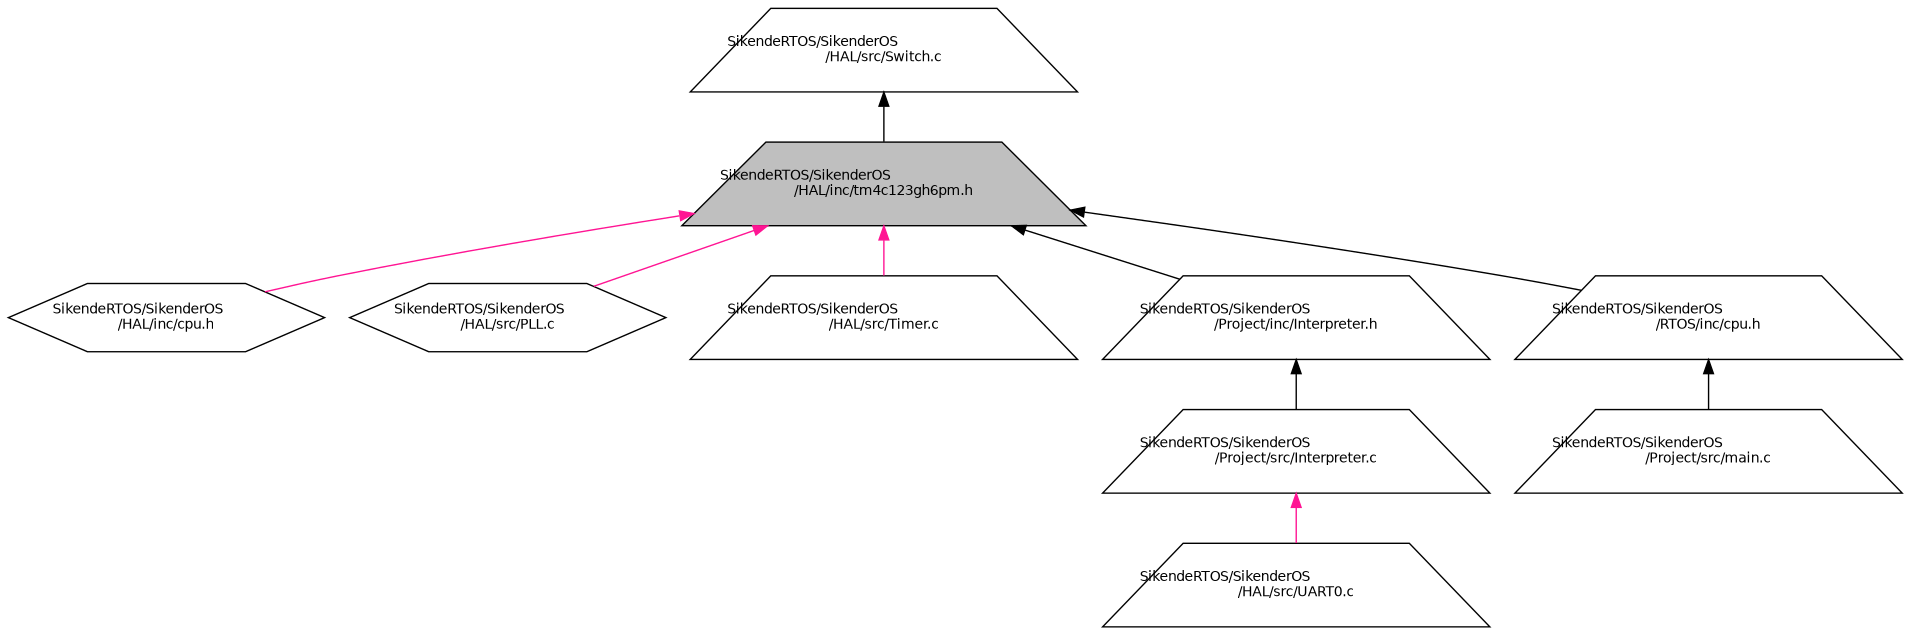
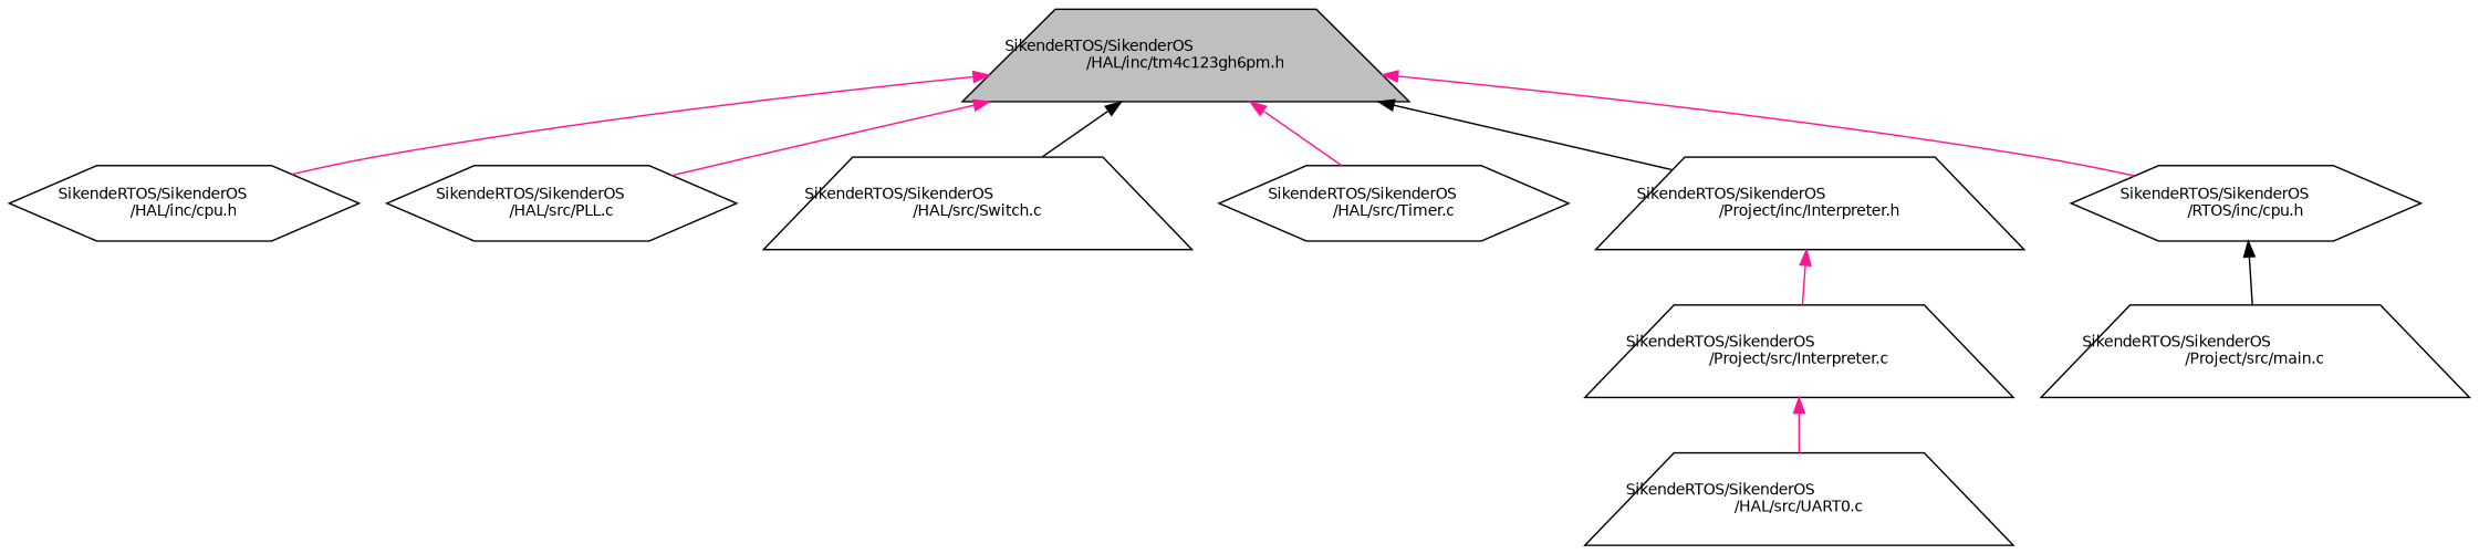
  digraph {
    node [color=black fillcolor=white fontname=Helvetica fontsize=10 shape=trapezium style=filled]
    edge [color=deeppink dir=back fontname=Helvetica fontsize=10 labelfontname=Helvetica labelfontsize=10 style=solid]
    n1 [fillcolor=grey75 fontcolor=black height=0.2 label="SikendeRTOS/SikenderOS\l/HAL/inc/tm4c123gh6pm.h" width=0.4]
    n2 [height=0.2 label="SikendeRTOS/SikenderOS\l/HAL/inc/cpu.h" shape=hexagon width=0.4]
    n3 [height=0.2 label="SikendeRTOS/SikenderOS\l/HAL/src/PLL.c" shape=hexagon width=0.4]
    n4 [height=0.2 label="SikendeRTOS/SikenderOS\l/HAL/src/Switch.c" width=0.4]
-   n5 [height=0.2 label="SikendeRTOS/SikenderOS\l/HAL/src/Timer.c" width=0.4]
+   n5 [height=0.2 label="SikendeRTOS/SikenderOS\l/HAL/src/Timer.c" shape=hexagon width=0.4]
    n6 [height=0.2 label="SikendeRTOS/SikenderOS\l/Project/inc/Interpreter.h" width=0.4]
-   n7 [height=0.2 label="SikendeRTOS/SikenderOS\l/RTOS/inc/cpu.h" width=0.4]
+   n7 [height=0.2 label="SikendeRTOS/SikenderOS\l/RTOS/inc/cpu.h" shape=hexagon width=0.4]
    n8 [height=0.2 label="SikendeRTOS/SikenderOS\l/HAL/src/UART0.c" width=0.4]
    n9 [height=0.2 label="SikendeRTOS/SikenderOS\l/Project/src/Interpreter.c" width=0.4]
    n10 [height=0.2 label="SikendeRTOS/SikenderOS\l/Project/src/main.c" width=0.4]
    n1 -> n2
    n1 -> n3
-   n4 -> n1 [color=black]
+   n1 -> n4 [color=black]
    n1 -> n5
    n1 -> n6 [color=black]
-   n1 -> n7 [color=black]
-   n6 -> n9 [color=black]
+   n1 -> n7
+   n6 -> n9
    n7 -> n10 [color=black]
    n9 -> n8
  }
